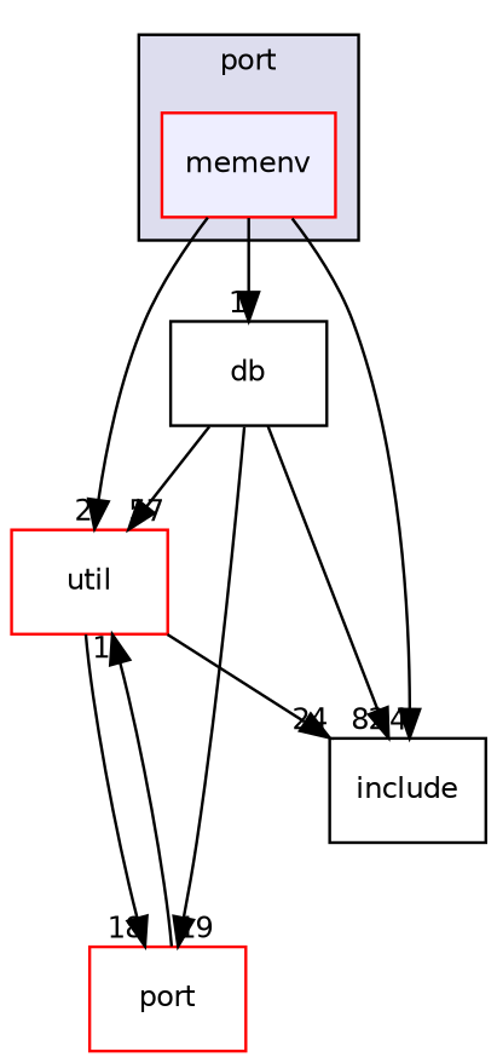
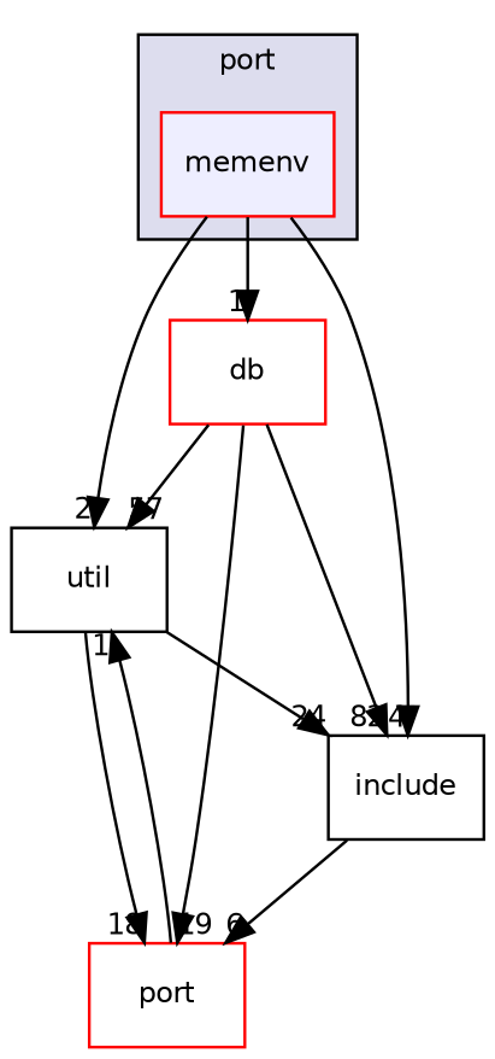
  digraph {
    compound=true
    node [fontname=Helvetica fontsize=10 shape=box style=filled]
    edge [headlabel=1 labeldistance=1.5 labelfontname=Helvetica labelfontsize=10]
    n1 [color=red fillcolor="#eeeeff" label=memenv pencolor=black]
-   n2 [label=util color=red style=""]
-   n3 [label=db style=""]
+   n2 [label=util style=""]
+   n3 [label=db color=red style=""]
    n4 [color=black fillcolor=white label=include]
    n5 [color=red fillcolor=white label=port]
    subgraph cluster_1 {
      bgcolor="#ddddee"
      fontname=Helvetica
      fontsize=10
      label=port
      pencolor=black
      n1
    }
    n1 -> n2 [headlabel=2]
    n1 -> n3
    n1 -> n4 [headlabel=4]
    n2 -> n4 [headlabel=24]
    n2 -> n5 [headlabel=18]
    n3 -> n2 [headlabel=57]
    n3 -> n4 [headlabel=82]
    n3 -> n5 [headlabel=19]
+   n4 -> n5 [headlabel=6]
    n5 -> n2
  }
